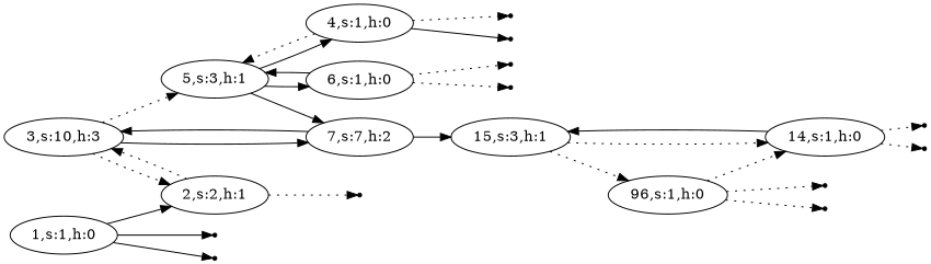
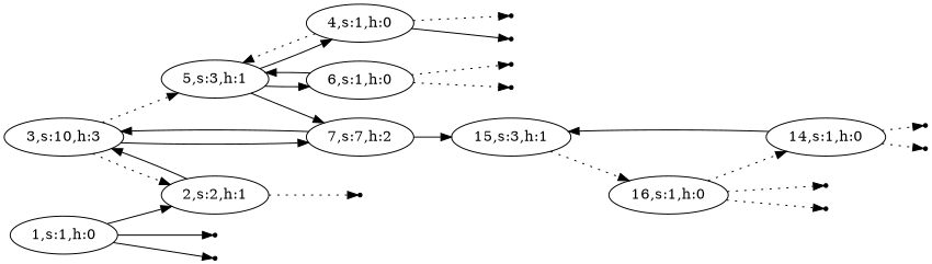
  digraph {
    rankdir=LR
    node [shape=point]
    edge [style=dotted]
    n1 [label="3,s:10,h:3" shape=""]
    n2 [label="2,s:2,h:1" shape=""]
    n3 [label="7,s:7,h:2" shape=""]
    n4 [label="5,s:3,h:1" shape=""]
    nullr2
    n6 [label="15,s:3,h:1" shape=""]
    n7 [label="1,s:1,h:0" shape=""]
    nulll1
    nullr1
    n10 [label="4,s:1,h:0" shape=""]
    nulll4
    nullr4
    n13 [label="6,s:1,h:0" shape=""]
    nulll6
    nullr6
    n16 [label="14,s:1,h:0" shape=""]
-   n17 [label="96,s:1,h:0" shape=""]
+   n17 [label="16,s:1,h:0" shape=""]
    nulll14
    nullr14
    nulll16
    nullr16
    subgraph sub_1 {
      rank=same
      n1
    }
    n1 -> n2
    n1 -> n3 [style=solid]
    n1 -> n4
-   n2 -> n1
+   n2 -> n1 [style=solid]
    n2 -> nullr2
    n3 -> n1 [style=solid]
    n3 -> n6 [style=solid]
    n4 -> n3 [style=solid]
    n4 -> n10 [style=solid]
    n4 -> n13 [style=solid]
-   n6 -> n16
    n6 -> n17
    n7 -> n2 [style=solid]
    n7 -> nulll1 [style=solid]
    n7 -> nullr1 [style=solid]
    n10 -> n4
    n10 -> nulll4 [style=solid]
    n10 -> nullr4
    n13 -> n4 [style=solid]
    n13 -> nulll6
    n13 -> nullr6
    n16 -> n6 [style=solid]
    n16 -> nulll14
    n16 -> nullr14
    n17 -> n16
    n17 -> nulll16
    n17 -> nullr16
  }
